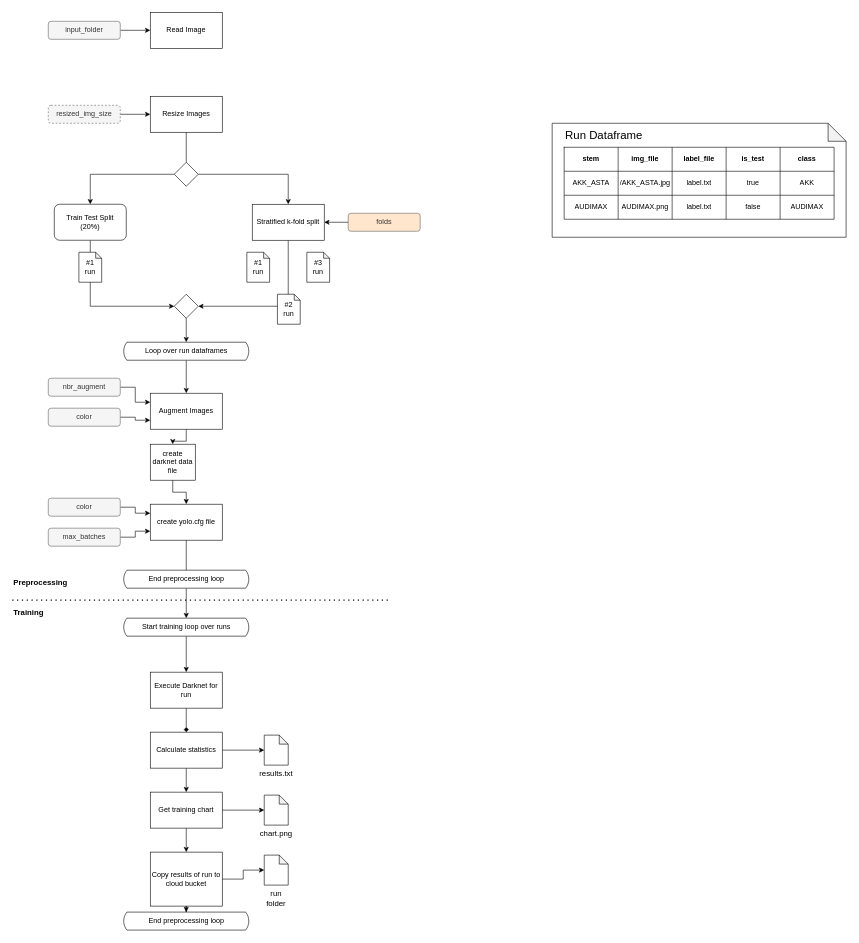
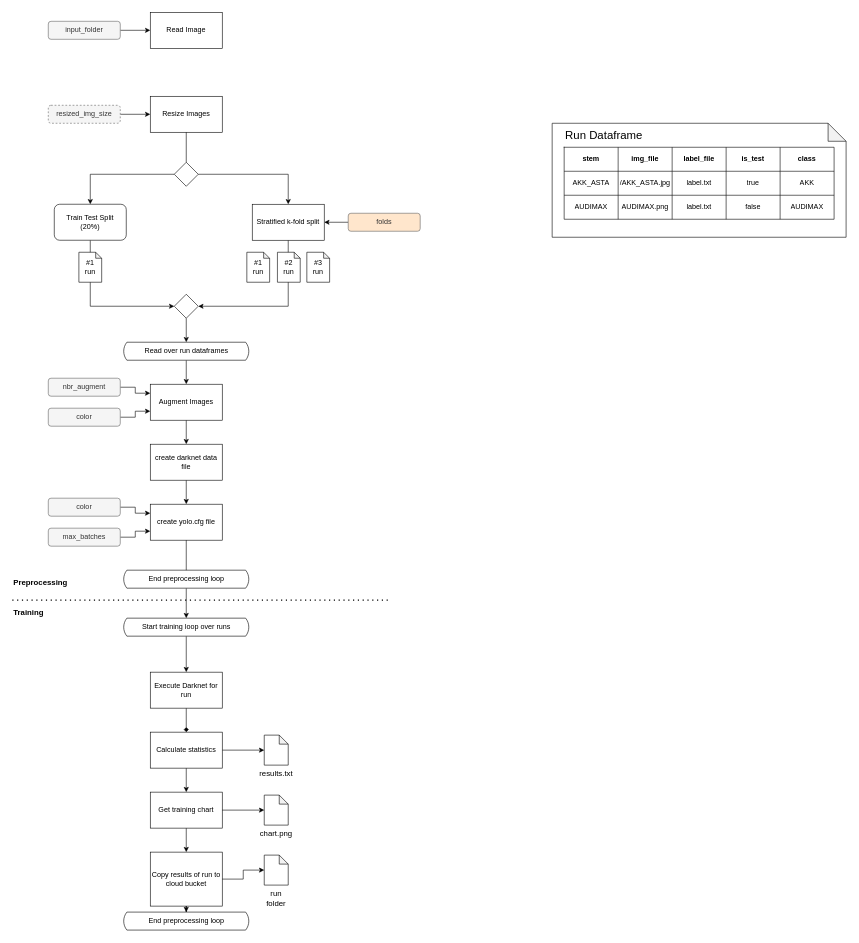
  <mxCell id="0" />
  <mxCell id="1" parent="0" />
  <mxCell id="2" value="Read Image" style="rounded=0;whiteSpace=wrap;html=1;" parent="1" vertex="1"><mxGeometry x="250" y="20" width="120" height="60" as="geometry" /></mxCell>
  <mxCell id="3" style="edgeStyle=orthogonalEdgeStyle;rounded=0;orthogonalLoop=1;jettySize=auto;html=1;exitX=1;exitY=0.5;exitDx=0;exitDy=0;entryX=0;entryY=0.5;entryDx=0;entryDy=0;" parent="1" source="4" target="2" edge="1"><mxGeometry relative="1" as="geometry" /></mxCell>
  <mxCell id="4" value="input_folder" style="rounded=1;whiteSpace=wrap;html=1;fillColor=#f5f5f5;strokeColor=#666666;fontColor=#333333;" parent="1" vertex="1"><mxGeometry x="80" y="35" width="120" height="30" as="geometry" /></mxCell>
  <mxCell id="5" style="edgeStyle=orthogonalEdgeStyle;rounded=0;orthogonalLoop=1;jettySize=auto;html=1;exitX=1;exitY=0.5;exitDx=0;exitDy=0;entryX=0.5;entryY=0;entryDx=0;entryDy=0;startArrow=none;" parent="1" source="12" target="10" edge="1"><mxGeometry relative="1" as="geometry" /></mxCell>
  <mxCell id="6" value="Resize Images" style="rounded=0;whiteSpace=wrap;html=1;" parent="1" vertex="1"><mxGeometry x="250" y="160" width="120" height="60" as="geometry" /></mxCell>
  <mxCell id="7" style="edgeStyle=orthogonalEdgeStyle;rounded=0;orthogonalLoop=1;jettySize=auto;html=1;exitX=1;exitY=0.5;exitDx=0;exitDy=0;entryX=0;entryY=0.5;entryDx=0;entryDy=0;" parent="1" source="8" target="6" edge="1"><mxGeometry relative="1" as="geometry" /></mxCell>
  <mxCell id="8" value="resized_img_size" style="rounded=1;whiteSpace=wrap;html=1;fillColor=#f5f5f5;strokeColor=#666666;fontColor=#333333;dashed=1;" parent="1" vertex="1"><mxGeometry x="80" y="175" width="120" height="30" as="geometry" /></mxCell>
  <mxCell id="9" style="edgeStyle=orthogonalEdgeStyle;rounded=0;orthogonalLoop=1;jettySize=auto;html=1;exitX=0.5;exitY=1;exitDx=0;exitDy=0;entryX=1;entryY=0.5;entryDx=0;entryDy=0;" parent="1" source="10" target="21" edge="1"><mxGeometry relative="1" as="geometry"><mxPoint x="480" y="590" as="targetPoint" /></mxGeometry></mxCell>
  <mxCell id="10" value="Stratified k-fold split" style="rounded=0;whiteSpace=wrap;html=1;" parent="1" vertex="1"><mxGeometry x="420" y="340" width="120" height="60" as="geometry" /></mxCell>
  <mxCell id="11" value="" style="edgeStyle=orthogonalEdgeStyle;rounded=0;orthogonalLoop=1;jettySize=auto;html=1;" parent="1" source="12" target="15" edge="1"><mxGeometry relative="1" as="geometry" /></mxCell>
  <mxCell id="12" value="" style="rhombus;whiteSpace=wrap;html=1;" parent="1" vertex="1"><mxGeometry x="290" y="270" width="40" height="40" as="geometry" /></mxCell>
  <mxCell id="13" value="" style="edgeStyle=orthogonalEdgeStyle;rounded=0;orthogonalLoop=1;jettySize=auto;html=1;exitX=0.5;exitY=1;exitDx=0;exitDy=0;entryX=0.5;entryY=0;entryDx=0;entryDy=0;endArrow=none;" parent="1" source="6" target="12" edge="1"><mxGeometry relative="1" as="geometry"><mxPoint x="310" y="220" as="sourcePoint" /><mxPoint x="310" y="300" as="targetPoint" /></mxGeometry></mxCell>
  <mxCell id="14" style="edgeStyle=orthogonalEdgeStyle;rounded=0;orthogonalLoop=1;jettySize=auto;html=1;exitX=0.5;exitY=1;exitDx=0;exitDy=0;entryX=0;entryY=0.5;entryDx=0;entryDy=0;" parent="1" source="15" target="21" edge="1"><mxGeometry relative="1" as="geometry" /></mxCell>
  <mxCell id="15" value="Train Test Split&lt;br&gt;(20%)" style="whiteSpace=wrap;html=1;rounded=1;" parent="1" vertex="1"><mxGeometry x="90" y="340" width="120" height="60" as="geometry" /></mxCell>
  <mxCell id="16" value="#1&lt;br&gt;run" style="shape=note;whiteSpace=wrap;html=1;backgroundOutline=1;darkOpacity=0.05;size=10;" parent="1" vertex="1"><mxGeometry x="131" y="420" width="38" height="50" as="geometry" /></mxCell>
  <mxCell id="17" value="#1&lt;br&gt;run" style="shape=note;whiteSpace=wrap;html=1;backgroundOutline=1;darkOpacity=0.05;size=10;" parent="1" vertex="1"><mxGeometry x="411" y="420" width="38" height="50" as="geometry" /></mxCell>
- <mxCell id="18" value="#2&lt;br&gt;run" style="shape=note;whiteSpace=wrap;html=1;backgroundOutline=1;darkOpacity=0.05;size=10;" parent="1" vertex="1"><mxGeometry x="462" y="490" width="38" height="50" as="geometry" /></mxCell>
+ <mxCell id="18" value="#2&lt;br&gt;run" style="shape=note;whiteSpace=wrap;html=1;backgroundOutline=1;darkOpacity=0.05;size=10;" parent="1" vertex="1"><mxGeometry x="462" y="420" width="38" height="50" as="geometry" /></mxCell>
  <mxCell id="19" value="#3&lt;br&gt;run" style="shape=note;whiteSpace=wrap;html=1;backgroundOutline=1;darkOpacity=0.05;size=10;" parent="1" vertex="1"><mxGeometry x="511" y="420" width="38" height="50" as="geometry" /></mxCell>
  <mxCell id="20" style="edgeStyle=orthogonalEdgeStyle;rounded=0;orthogonalLoop=1;jettySize=auto;html=1;exitX=0.5;exitY=1;exitDx=0;exitDy=0;entryX=0.5;entryY=0;entryDx=0;entryDy=0;entryPerimeter=0;" parent="1" source="21" target="23" edge="1"><mxGeometry relative="1" as="geometry" /></mxCell>
  <mxCell id="21" value="" style="rhombus;whiteSpace=wrap;html=1;" parent="1" vertex="1"><mxGeometry x="290" y="490" width="40" height="40" as="geometry" /></mxCell>
  <mxCell id="22" value="" style="edgeStyle=orthogonalEdgeStyle;rounded=0;orthogonalLoop=1;jettySize=auto;html=1;" parent="1" source="23" target="25" edge="1"><mxGeometry relative="1" as="geometry" /></mxCell>
- <mxCell id="23" value="Loop over run dataframes" style="html=1;dashed=0;whitespace=wrap;shape=mxgraph.dfd.loop" parent="1" vertex="1"><mxGeometry x="205" y="570" width="210" height="30" as="geometry" /></mxCell>
+ <mxCell id="23" value="Read over run dataframes" style="html=1;dashed=0;whitespace=wrap;shape=mxgraph.dfd.loop" parent="1" vertex="1"><mxGeometry x="205" y="570" width="210" height="30" as="geometry" /></mxCell>
  <mxCell id="24" value="" style="edgeStyle=orthogonalEdgeStyle;rounded=0;orthogonalLoop=1;jettySize=auto;html=1;" parent="1" source="25" target="31" edge="1"><mxGeometry relative="1" as="geometry" /></mxCell>
- <mxCell id="25" value="Augment Images" style="whiteSpace=wrap;html=1;dashed=0;" parent="1" vertex="1"><mxGeometry x="250" y="655" width="120" height="60" as="geometry" /></mxCell>
+ <mxCell id="25" value="Augment Images" style="whiteSpace=wrap;html=1;dashed=0;" parent="1" vertex="1"><mxGeometry x="250" y="640" width="120" height="60" as="geometry" /></mxCell>
  <mxCell id="26" value="" style="edgeStyle=orthogonalEdgeStyle;rounded=0;orthogonalLoop=1;jettySize=auto;html=1;" parent="1" source="27" target="10" edge="1"><mxGeometry relative="1" as="geometry" /></mxCell>
  <mxCell id="27" value="folds" style="rounded=1;whiteSpace=wrap;html=1;fillColor=#ffe6cc;strokeColor=#666666;fontColor=#333333;" parent="1" vertex="1"><mxGeometry x="580" y="355" width="120" height="30" as="geometry" /></mxCell>
  <mxCell id="28" value="" style="edgeStyle=orthogonalEdgeStyle;rounded=0;orthogonalLoop=1;jettySize=auto;html=1;entryX=0;entryY=0.25;entryDx=0;entryDy=0;" parent="1" source="29" target="25" edge="1"><mxGeometry relative="1" as="geometry" /></mxCell>
  <mxCell id="29" value="nbr_augment" style="rounded=1;whiteSpace=wrap;html=1;fillColor=#f5f5f5;strokeColor=#666666;fontColor=#333333;" parent="1" vertex="1"><mxGeometry x="80" y="630" width="120" height="30" as="geometry" /></mxCell>
  <mxCell id="30" value="" style="edgeStyle=orthogonalEdgeStyle;rounded=0;orthogonalLoop=1;jettySize=auto;html=1;" parent="1" source="31" target="32" edge="1"><mxGeometry relative="1" as="geometry" /></mxCell>
- <mxCell id="31" value="create darknet data file" style="whiteSpace=wrap;html=1;dashed=0;" parent="1" vertex="1"><mxGeometry x="250" y="740" width="75" height="60" as="geometry" /></mxCell>
+ <mxCell id="31" value="create darknet data file" style="whiteSpace=wrap;html=1;dashed=0;" parent="1" vertex="1"><mxGeometry x="250" y="740" width="120" height="60" as="geometry" /></mxCell>
  <mxCell id="32" value="create yolo.cfg file" style="whiteSpace=wrap;html=1;dashed=0;" parent="1" vertex="1"><mxGeometry x="250" y="840" width="120" height="60" as="geometry" /></mxCell>
  <mxCell id="33" style="edgeStyle=orthogonalEdgeStyle;rounded=0;orthogonalLoop=1;jettySize=auto;html=1;exitX=1;exitY=0.5;exitDx=0;exitDy=0;entryX=0;entryY=0.75;entryDx=0;entryDy=0;" parent="1" source="34" target="25" edge="1"><mxGeometry relative="1" as="geometry" /></mxCell>
  <mxCell id="34" value="color" style="rounded=1;whiteSpace=wrap;html=1;fillColor=#f5f5f5;strokeColor=#666666;fontColor=#333333;" parent="1" vertex="1"><mxGeometry x="80" y="680" width="120" height="30" as="geometry" /></mxCell>
  <mxCell id="35" style="edgeStyle=orthogonalEdgeStyle;rounded=0;orthogonalLoop=1;jettySize=auto;html=1;exitX=1;exitY=0.5;exitDx=0;exitDy=0;entryX=0;entryY=0.25;entryDx=0;entryDy=0;" parent="1" source="36" target="32" edge="1"><mxGeometry relative="1" as="geometry" /></mxCell>
  <mxCell id="36" value="color" style="rounded=1;whiteSpace=wrap;html=1;fillColor=#f5f5f5;strokeColor=#666666;fontColor=#333333;" parent="1" vertex="1"><mxGeometry x="80" y="830" width="120" height="30" as="geometry" /></mxCell>
  <mxCell id="37" style="edgeStyle=orthogonalEdgeStyle;rounded=0;orthogonalLoop=1;jettySize=auto;html=1;exitX=1;exitY=0.5;exitDx=0;exitDy=0;entryX=0;entryY=0.75;entryDx=0;entryDy=0;" parent="1" source="38" target="32" edge="1"><mxGeometry relative="1" as="geometry" /></mxCell>
  <mxCell id="38" value="max_batches" style="rounded=1;whiteSpace=wrap;html=1;fillColor=#f5f5f5;strokeColor=#666666;fontColor=#333333;" parent="1" vertex="1"><mxGeometry x="80" y="880" width="120" height="30" as="geometry" /></mxCell>
  <mxCell id="39" value="" style="edgeStyle=orthogonalEdgeStyle;rounded=0;orthogonalLoop=1;jettySize=auto;html=1;fontSize=19;endArrow=diamond;" parent="1" source="40" target="48" edge="1"><mxGeometry relative="1" as="geometry" /></mxCell>
  <mxCell id="40" value="Execute Darknet for run" style="whiteSpace=wrap;html=1;dashed=0;" parent="1" vertex="1"><mxGeometry x="250" y="1120" width="120" height="60" as="geometry" /></mxCell>
  <mxCell id="41" value="" style="edgeStyle=orthogonalEdgeStyle;rounded=0;orthogonalLoop=1;jettySize=auto;html=1;fontSize=19;" parent="1" source="42" target="45" edge="1"><mxGeometry relative="1" as="geometry" /></mxCell>
  <mxCell id="42" value="End preprocessing loop" style="html=1;dashed=0;whitespace=wrap;shape=mxgraph.dfd.loop" parent="1" vertex="1"><mxGeometry x="205" y="950" width="210" height="30" as="geometry" /></mxCell>
  <mxCell id="43" value="" style="edgeStyle=orthogonalEdgeStyle;rounded=0;orthogonalLoop=1;jettySize=auto;html=1;fontSize=19;endArrow=none;" parent="1" source="32" target="42" edge="1"><mxGeometry relative="1" as="geometry"><mxPoint x="310" y="900" as="sourcePoint" /><mxPoint x="310" y="980" as="targetPoint" /></mxGeometry></mxCell>
  <mxCell id="44" value="" style="edgeStyle=orthogonalEdgeStyle;rounded=0;orthogonalLoop=1;jettySize=auto;html=1;fontSize=19;" parent="1" source="45" target="40" edge="1"><mxGeometry relative="1" as="geometry" /></mxCell>
  <mxCell id="45" value="Start training loop over runs" style="html=1;dashed=0;whitespace=wrap;shape=mxgraph.dfd.loop" parent="1" vertex="1"><mxGeometry x="205" y="1030" width="210" height="30" as="geometry" /></mxCell>
  <mxCell id="46" style="edgeStyle=orthogonalEdgeStyle;rounded=0;orthogonalLoop=1;jettySize=auto;html=1;exitX=1;exitY=0.5;exitDx=0;exitDy=0;entryX=0;entryY=0.5;entryDx=0;entryDy=0;entryPerimeter=0;fontSize=13;" parent="1" source="48" target="51" edge="1"><mxGeometry relative="1" as="geometry" /></mxCell>
  <mxCell id="47" value="" style="edgeStyle=orthogonalEdgeStyle;rounded=0;orthogonalLoop=1;jettySize=auto;html=1;fontSize=13;" parent="1" source="48" target="50" edge="1"><mxGeometry relative="1" as="geometry" /></mxCell>
  <mxCell id="48" value="Calculate statistics" style="whiteSpace=wrap;html=1;dashed=0;" parent="1" vertex="1"><mxGeometry x="250" y="1220" width="120" height="60" as="geometry" /></mxCell>
  <mxCell id="49" value="" style="edgeStyle=orthogonalEdgeStyle;rounded=0;orthogonalLoop=1;jettySize=auto;html=1;fontSize=13;" parent="1" source="50" target="55" edge="1"><mxGeometry relative="1" as="geometry" /></mxCell>
  <mxCell id="50" value="Get training chart" style="whiteSpace=wrap;html=1;dashed=0;" parent="1" vertex="1"><mxGeometry x="250" y="1320" width="120" height="60" as="geometry" /></mxCell>
  <mxCell id="51" value="results.txt" style="shape=note;whiteSpace=wrap;html=1;backgroundOutline=1;darkOpacity=0.05;fontSize=13;align=center;labelPosition=center;verticalLabelPosition=bottom;verticalAlign=top;size=15;" parent="1" vertex="1"><mxGeometry x="440" y="1225" width="40" height="50" as="geometry" /></mxCell>
  <mxCell id="52" style="edgeStyle=orthogonalEdgeStyle;rounded=0;orthogonalLoop=1;jettySize=auto;html=1;exitX=1;exitY=0.5;exitDx=0;exitDy=0;entryX=0;entryY=0.5;entryDx=0;entryDy=0;entryPerimeter=0;fontSize=13;" parent="1" source="50" target="53" edge="1"><mxGeometry relative="1" as="geometry"><mxPoint x="370" y="1345" as="sourcePoint" /></mxGeometry></mxCell>
  <mxCell id="53" value="chart.png" style="shape=note;whiteSpace=wrap;html=1;backgroundOutline=1;darkOpacity=0.05;fontSize=13;align=center;labelPosition=center;verticalLabelPosition=bottom;verticalAlign=top;size=15;" parent="1" vertex="1"><mxGeometry x="440" y="1325" width="40" height="50" as="geometry" /></mxCell>
  <mxCell id="54" value="" style="edgeStyle=orthogonalEdgeStyle;rounded=0;orthogonalLoop=1;jettySize=auto;html=1;" parent="1" source="55" target="61" edge="1"><mxGeometry relative="1" as="geometry" /></mxCell>
  <mxCell id="55" value="Copy results of run to cloud bucket" style="whiteSpace=wrap;html=1;dashed=0;" parent="1" vertex="1"><mxGeometry x="250" y="1420" width="120" height="90" as="geometry" /></mxCell>
  <mxCell id="56" style="edgeStyle=orthogonalEdgeStyle;rounded=0;orthogonalLoop=1;jettySize=auto;html=1;exitX=1;exitY=0.5;exitDx=0;exitDy=0;entryX=0;entryY=0.5;entryDx=0;entryDy=0;entryPerimeter=0;fontSize=13;" parent="1" source="55" target="57" edge="1"><mxGeometry relative="1" as="geometry"><mxPoint x="370" y="1445" as="sourcePoint" /></mxGeometry></mxCell>
  <mxCell id="57" value="run folder" style="shape=note;whiteSpace=wrap;html=1;backgroundOutline=1;darkOpacity=0.05;fontSize=13;align=center;labelPosition=center;verticalLabelPosition=bottom;verticalAlign=top;size=15;" parent="1" vertex="1"><mxGeometry x="440" y="1425" width="40" height="50" as="geometry" /></mxCell>
  <mxCell id="58" value="" style="endArrow=none;dashed=1;html=1;dashPattern=1 3;strokeWidth=2;fontSize=13;" parent="1" edge="1"><mxGeometry width="50" height="50" relative="1" as="geometry"><mxPoint x="20" y="1000" as="sourcePoint" /><mxPoint x="650" y="1000" as="targetPoint" /></mxGeometry></mxCell>
  <mxCell id="59" value="Preprocessing" style="text;html=1;strokeColor=none;fillColor=none;align=left;verticalAlign=middle;whiteSpace=wrap;rounded=0;fontSize=13;fontStyle=1" parent="1" vertex="1"><mxGeometry x="20" y="960" width="90" height="20" as="geometry" /></mxCell>
  <mxCell id="60" value="Training" style="text;html=1;strokeColor=none;fillColor=none;align=left;verticalAlign=middle;whiteSpace=wrap;rounded=0;fontSize=13;fontStyle=1" parent="1" vertex="1"><mxGeometry x="20" y="1010" width="90" height="20" as="geometry" /></mxCell>
  <mxCell id="61" value="End preprocessing loop" style="html=1;dashed=0;whitespace=wrap;shape=mxgraph.dfd.loop" parent="1" vertex="1"><mxGeometry x="205" y="1520" width="210" height="30" as="geometry" /></mxCell>
  <mxCell id="62" value="" style="shape=note;whiteSpace=wrap;html=1;backgroundOutline=1;darkOpacity=0.05;" parent="1" vertex="1"><mxGeometry x="920" y="205" width="490" height="190" as="geometry" /></mxCell>
  <mxCell id="63" value="" style="shape=table;html=1;whiteSpace=wrap;startSize=0;container=1;collapsible=0;childLayout=tableLayout;" parent="1" vertex="1"><mxGeometry x="940" y="245" width="450" height="120" as="geometry" /></mxCell>
  <mxCell id="64" value="" style="shape=partialRectangle;html=1;whiteSpace=wrap;collapsible=0;dropTarget=0;pointerEvents=0;fillColor=none;top=0;left=0;bottom=0;right=0;points=[[0,0.5],[1,0.5]];portConstraint=eastwest;" parent="63" vertex="1"><mxGeometry width="450" height="40" as="geometry" /></mxCell>
  <mxCell id="65" value="&lt;b&gt;stem&lt;/b&gt;" style="shape=partialRectangle;html=1;whiteSpace=wrap;connectable=0;fillColor=none;top=0;left=0;bottom=0;right=0;overflow=hidden;" parent="64" vertex="1"><mxGeometry width="90" height="40" as="geometry" /></mxCell>
  <mxCell id="66" value="&lt;b&gt;img_file&lt;/b&gt;" style="shape=partialRectangle;html=1;whiteSpace=wrap;connectable=0;fillColor=none;top=0;left=0;bottom=0;right=0;overflow=hidden;" parent="64" vertex="1"><mxGeometry x="90" width="90" height="40" as="geometry" /></mxCell>
  <mxCell id="67" value="&lt;b&gt;label_file&lt;/b&gt;" style="shape=partialRectangle;html=1;whiteSpace=wrap;connectable=0;fillColor=none;top=0;left=0;bottom=0;right=0;overflow=hidden;" parent="64" vertex="1"><mxGeometry x="180" width="90" height="40" as="geometry" /></mxCell>
  <mxCell id="68" value="&lt;b&gt;is_test&lt;/b&gt;" style="shape=partialRectangle;html=1;whiteSpace=wrap;connectable=0;fillColor=none;top=0;left=0;bottom=0;right=0;overflow=hidden;" parent="64" vertex="1"><mxGeometry x="270" width="90" height="40" as="geometry" /></mxCell>
  <mxCell id="69" value="&lt;b&gt;class&lt;/b&gt;" style="shape=partialRectangle;html=1;whiteSpace=wrap;connectable=0;fillColor=none;top=0;left=0;bottom=0;right=0;overflow=hidden;" parent="64" vertex="1"><mxGeometry x="360" width="90" height="40" as="geometry" /></mxCell>
  <mxCell id="70" value="" style="shape=partialRectangle;html=1;whiteSpace=wrap;collapsible=0;dropTarget=0;pointerEvents=0;fillColor=none;top=0;left=0;bottom=0;right=0;points=[[0,0.5],[1,0.5]];portConstraint=eastwest;" parent="63" vertex="1"><mxGeometry y="40" width="450" height="40" as="geometry" /></mxCell>
  <mxCell id="71" value="AKK_ASTA" style="shape=partialRectangle;html=1;whiteSpace=wrap;connectable=0;fillColor=none;top=0;left=0;bottom=0;right=0;overflow=hidden;" parent="70" vertex="1"><mxGeometry width="90" height="40" as="geometry" /></mxCell>
  <mxCell id="72" value="/AKK_ASTA.jpg" style="shape=partialRectangle;html=1;whiteSpace=wrap;connectable=0;fillColor=none;top=0;left=0;bottom=0;right=0;overflow=hidden;" parent="70" vertex="1"><mxGeometry x="90" width="90" height="40" as="geometry" /></mxCell>
  <mxCell id="73" value="label.txt" style="shape=partialRectangle;html=1;whiteSpace=wrap;connectable=0;fillColor=none;top=0;left=0;bottom=0;right=0;overflow=hidden;" parent="70" vertex="1"><mxGeometry x="180" width="90" height="40" as="geometry" /></mxCell>
  <mxCell id="74" value="true" style="shape=partialRectangle;html=1;whiteSpace=wrap;connectable=0;fillColor=none;top=0;left=0;bottom=0;right=0;overflow=hidden;" parent="70" vertex="1"><mxGeometry x="270" width="90" height="40" as="geometry" /></mxCell>
  <mxCell id="75" value="AKK" style="shape=partialRectangle;html=1;whiteSpace=wrap;connectable=0;fillColor=none;top=0;left=0;bottom=0;right=0;overflow=hidden;" parent="70" vertex="1"><mxGeometry x="360" width="90" height="40" as="geometry" /></mxCell>
  <mxCell id="76" value="" style="shape=partialRectangle;html=1;whiteSpace=wrap;collapsible=0;dropTarget=0;pointerEvents=0;fillColor=none;top=0;left=0;bottom=0;right=0;points=[[0,0.5],[1,0.5]];portConstraint=eastwest;" parent="63" vertex="1"><mxGeometry y="80" width="450" height="40" as="geometry" /></mxCell>
  <mxCell id="77" value="AUDIMAX" style="shape=partialRectangle;html=1;whiteSpace=wrap;connectable=0;fillColor=none;top=0;left=0;bottom=0;right=0;overflow=hidden;" parent="76" vertex="1"><mxGeometry width="90" height="40" as="geometry" /></mxCell>
  <mxCell id="78" value="AUDIMAX.png" style="shape=partialRectangle;html=1;whiteSpace=wrap;connectable=0;fillColor=none;top=0;left=0;bottom=0;right=0;overflow=hidden;" parent="76" vertex="1"><mxGeometry x="90" width="90" height="40" as="geometry" /></mxCell>
  <mxCell id="79" value="label.txt" style="shape=partialRectangle;html=1;whiteSpace=wrap;connectable=0;fillColor=none;top=0;left=0;bottom=0;right=0;overflow=hidden;" parent="76" vertex="1"><mxGeometry x="180" width="90" height="40" as="geometry" /></mxCell>
  <mxCell id="80" value="false" style="shape=partialRectangle;html=1;whiteSpace=wrap;connectable=0;fillColor=none;top=0;left=0;bottom=0;right=0;overflow=hidden;" parent="76" vertex="1"><mxGeometry x="270" width="90" height="40" as="geometry" /></mxCell>
  <mxCell id="81" value="AUDIMAX" style="shape=partialRectangle;html=1;whiteSpace=wrap;connectable=0;fillColor=none;top=0;left=0;bottom=0;right=0;overflow=hidden;" parent="76" vertex="1"><mxGeometry x="360" width="90" height="40" as="geometry" /></mxCell>
  <mxCell id="82" value="Run Dataframe" style="text;html=1;strokeColor=none;fillColor=none;align=left;verticalAlign=middle;whiteSpace=wrap;rounded=0;fontSize=19;" parent="1" vertex="1"><mxGeometry x="940" y="215" width="200" height="20" as="geometry" /></mxCell>
